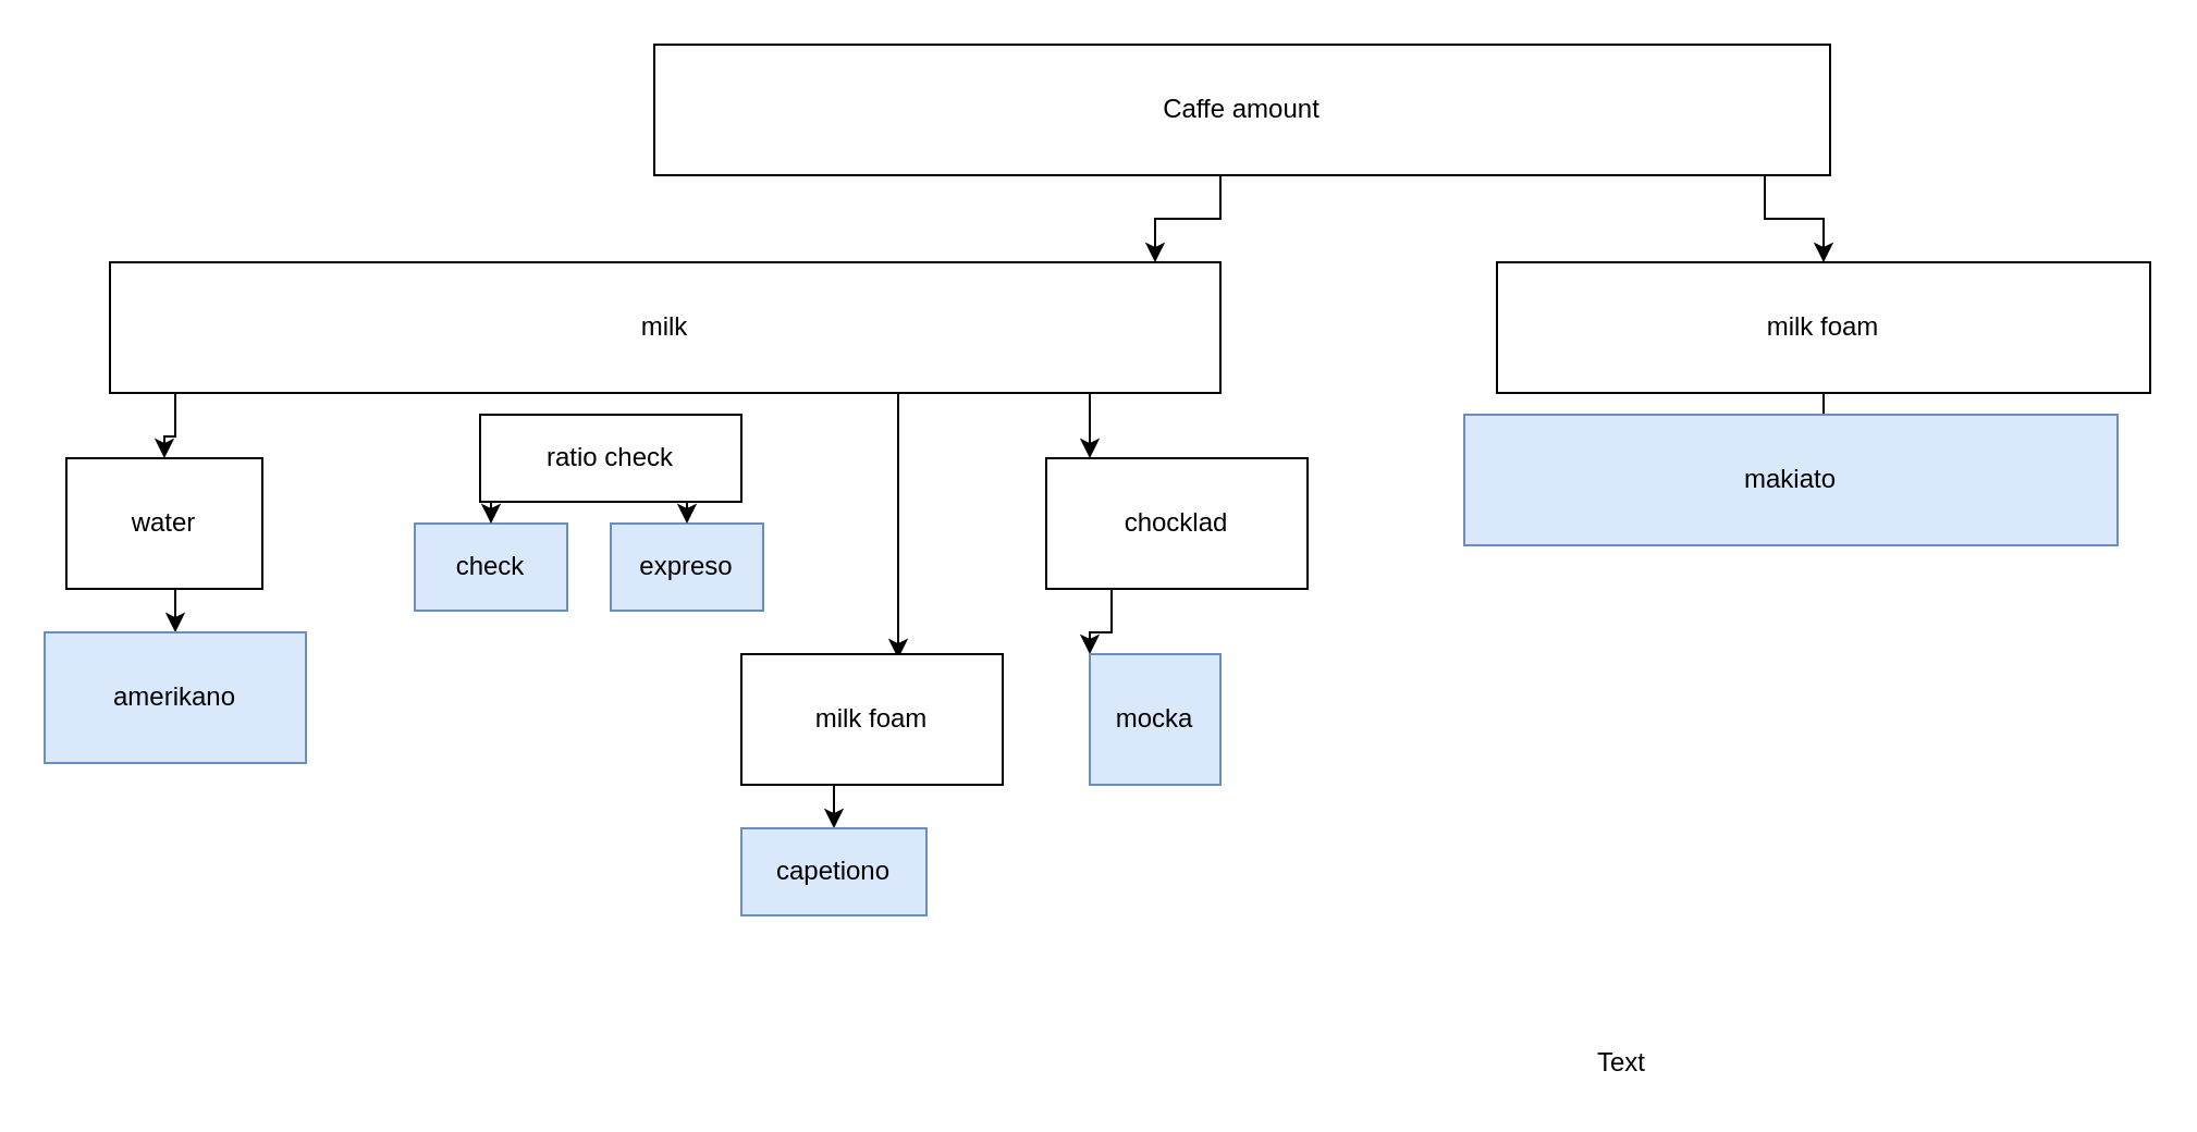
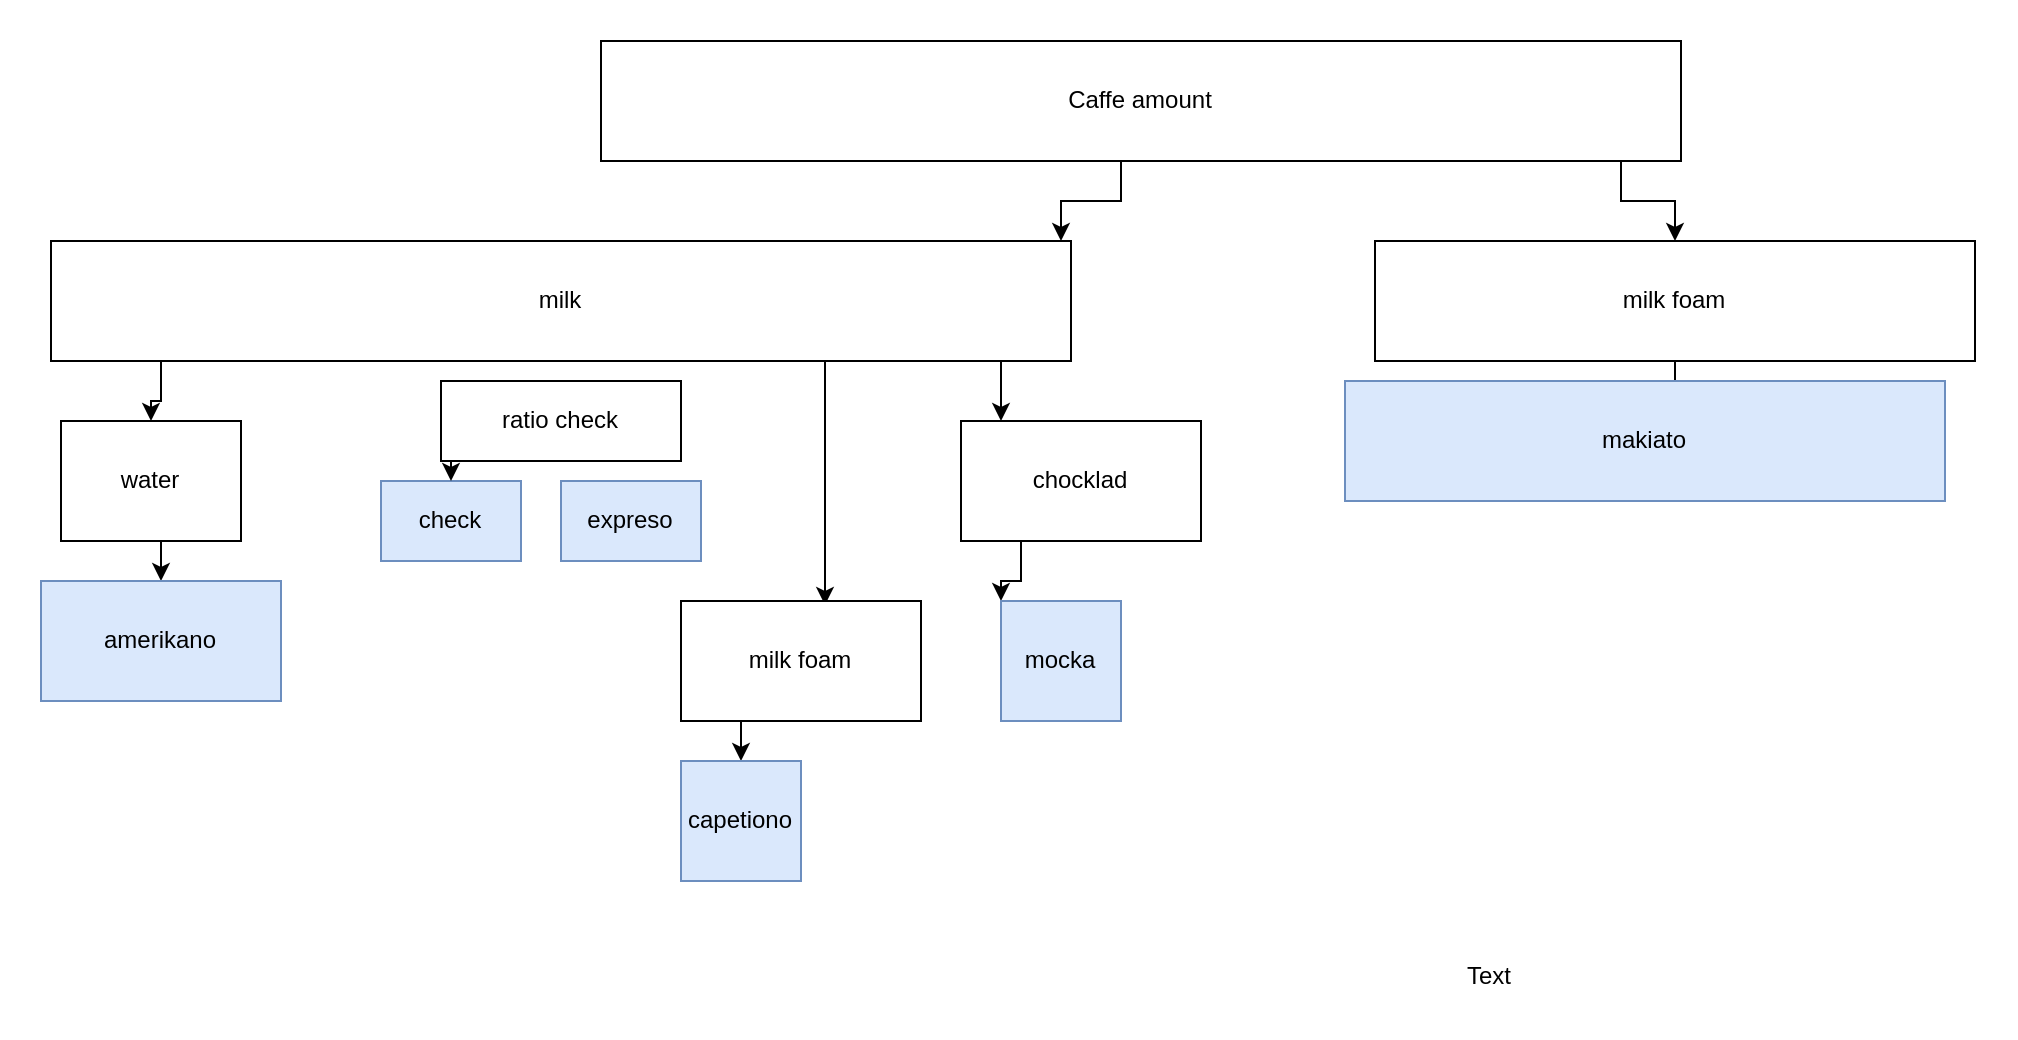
  <mxCell id="0" />
  <mxCell id="1" parent="0" />
  <mxCell id="2" value="" style="edgeStyle=orthogonalEdgeStyle;rounded=0;orthogonalLoop=1;jettySize=auto;html=1;" edge="1" parent="1" source="4" target="11"><mxGeometry relative="1" as="geometry"><Array as="points"><mxPoint x="560" y="100" /><mxPoint x="530" y="100" /></Array></mxGeometry></mxCell>
  <mxCell id="3" value="" style="edgeStyle=orthogonalEdgeStyle;rounded=0;orthogonalLoop=1;jettySize=auto;html=1;" edge="1" parent="1" source="4" target="6"><mxGeometry relative="1" as="geometry"><Array as="points"><mxPoint x="810" y="100" /><mxPoint x="837" y="100" /></Array></mxGeometry></mxCell>
  <mxCell id="4" value="Caffe amount" style="rounded=0;whiteSpace=wrap;html=1;" vertex="1" parent="1"><mxGeometry x="300" y="20" width="540" height="60" as="geometry" /></mxCell>
  <mxCell id="5" value="" style="edgeStyle=orthogonalEdgeStyle;rounded=0;orthogonalLoop=1;jettySize=auto;html=1;" edge="1" parent="1" source="6" target="7"><mxGeometry relative="1" as="geometry" /></mxCell>
  <mxCell id="6" value="milk foam" style="rounded=0;whiteSpace=wrap;html=1;" vertex="1" parent="1"><mxGeometry x="687" y="120" width="300" height="60" as="geometry" /></mxCell>
  <mxCell id="7" value="makiato" style="rounded=0;whiteSpace=wrap;html=1;fillColor=#dae8fc;strokeColor=#6c8ebf;" vertex="1" parent="1"><mxGeometry x="672" y="190" width="300" height="60" as="geometry" /></mxCell>
  <mxCell id="8" value="" style="edgeStyle=orthogonalEdgeStyle;rounded=0;orthogonalLoop=1;jettySize=auto;html=1;" edge="1" parent="1" source="11" target="13"><mxGeometry relative="1" as="geometry"><Array as="points"><mxPoint x="500" y="190" /><mxPoint x="500" y="190" /></Array></mxGeometry></mxCell>
  <mxCell id="9" style="edgeStyle=orthogonalEdgeStyle;rounded=0;orthogonalLoop=1;jettySize=auto;html=1;exitX=0.5;exitY=1;exitDx=0;exitDy=0;entryX=0.6;entryY=0.033;entryDx=0;entryDy=0;entryPerimeter=0;" edge="1" parent="1" source="11" target="16"><mxGeometry relative="1" as="geometry"><Array as="points"><mxPoint x="412" y="180" /></Array></mxGeometry></mxCell>
  <mxCell id="10" style="edgeStyle=orthogonalEdgeStyle;rounded=0;orthogonalLoop=1;jettySize=auto;html=1;exitX=0.25;exitY=1;exitDx=0;exitDy=0;" edge="1" parent="1" source="11" target="18"><mxGeometry relative="1" as="geometry"><Array as="points"><mxPoint x="80" y="180" /><mxPoint x="80" y="200" /><mxPoint x="75" y="200" /></Array></mxGeometry></mxCell>
- <mxCell id="11" value="milk" style="rounded=0;whiteSpace=wrap;html=1;" vertex="1" parent="1"><mxGeometry x="50" y="120" width="510" height="60" as="geometry" /></mxCell>
+ <mxCell id="11" value="milk" style="rounded=0;whiteSpace=wrap;html=1;" vertex="1" parent="1"><mxGeometry x="25" y="120" width="510" height="60" as="geometry" /></mxCell>
  <mxCell id="12" value="" style="edgeStyle=orthogonalEdgeStyle;rounded=0;orthogonalLoop=1;jettySize=auto;html=1;" edge="1" parent="1" source="13" target="14"><mxGeometry relative="1" as="geometry"><Array as="points"><mxPoint x="510" y="290" /><mxPoint x="500" y="290" /></Array></mxGeometry></mxCell>
  <mxCell id="13" value="chocklad" style="rounded=0;whiteSpace=wrap;html=1;" vertex="1" parent="1"><mxGeometry x="480" y="210" width="120" height="60" as="geometry" /></mxCell>
  <mxCell id="14" value="mocka" style="rounded=0;whiteSpace=wrap;html=1;fillColor=#dae8fc;strokeColor=#6c8ebf;" vertex="1" parent="1"><mxGeometry x="500" y="300" width="60" height="60" as="geometry" /></mxCell>
  <mxCell id="15" style="edgeStyle=orthogonalEdgeStyle;rounded=0;orthogonalLoop=1;jettySize=auto;html=1;exitX=0.25;exitY=1;exitDx=0;exitDy=0;entryX=0.5;entryY=0;entryDx=0;entryDy=0;" edge="1" parent="1" source="16" target="20"><mxGeometry relative="1" as="geometry" /></mxCell>
  <mxCell id="16" value="milk foam" style="rounded=0;whiteSpace=wrap;html=1;" vertex="1" parent="1"><mxGeometry x="340" y="300" width="120" height="60" as="geometry" /></mxCell>
  <mxCell id="17" style="edgeStyle=orthogonalEdgeStyle;rounded=0;orthogonalLoop=1;jettySize=auto;html=1;exitX=0.5;exitY=1;exitDx=0;exitDy=0;entryX=0.5;entryY=0;entryDx=0;entryDy=0;" edge="1" parent="1" source="18" target="21"><mxGeometry relative="1" as="geometry" /></mxCell>
  <mxCell id="18" value="water" style="rounded=0;whiteSpace=wrap;html=1;" vertex="1" parent="1"><mxGeometry x="30" y="210" width="90" height="60" as="geometry" /></mxCell>
  <mxCell id="19" value="expreso" style="rounded=0;whiteSpace=wrap;html=1;fillColor=#dae8fc;strokeColor=#6c8ebf;" vertex="1" parent="1"><mxGeometry x="280" y="240" width="70" height="40" as="geometry" /></mxCell>
- <mxCell id="20" value="capetiono" style="rounded=0;whiteSpace=wrap;html=1;fillColor=#dae8fc;strokeColor=#6c8ebf;" vertex="1" parent="1"><mxGeometry x="340" y="380" width="85" height="40" as="geometry" /></mxCell>
+ <mxCell id="20" value="capetiono" style="rounded=0;whiteSpace=wrap;html=1;fillColor=#dae8fc;strokeColor=#6c8ebf;" vertex="1" parent="1"><mxGeometry x="340" y="380" width="60" height="60" as="geometry" /></mxCell>
  <mxCell id="21" value="amerikano" style="rounded=0;whiteSpace=wrap;html=1;fillColor=#dae8fc;strokeColor=#6c8ebf;" vertex="1" parent="1"><mxGeometry x="20" y="290" width="120" height="60" as="geometry" /></mxCell>
  <mxCell id="22" value="check" style="rounded=0;whiteSpace=wrap;html=1;fillColor=#dae8fc;strokeColor=#6c8ebf;" vertex="1" parent="1"><mxGeometry x="190" y="240" width="70" height="40" as="geometry" /></mxCell>
  <mxCell id="23" style="edgeStyle=orthogonalEdgeStyle;rounded=0;orthogonalLoop=1;jettySize=auto;html=1;exitX=0.25;exitY=1;exitDx=0;exitDy=0;entryX=0.5;entryY=0;entryDx=0;entryDy=0;" edge="1" parent="1" source="25" target="22"><mxGeometry relative="1" as="geometry" /></mxCell>
- <mxCell id="24" style="edgeStyle=orthogonalEdgeStyle;rounded=0;orthogonalLoop=1;jettySize=auto;html=1;exitX=0.75;exitY=1;exitDx=0;exitDy=0;entryX=0.5;entryY=0;entryDx=0;entryDy=0;" edge="1" parent="1" source="25" target="19"><mxGeometry relative="1" as="geometry" /></mxCell>
  <mxCell id="25" value="ratio check" style="rounded=0;whiteSpace=wrap;html=1;" vertex="1" parent="1"><mxGeometry x="220" y="190" width="120" height="40" as="geometry" /></mxCell>
  <mxCell id="26" value="Text" style="text;html=1;align=center;verticalAlign=middle;resizable=0;points=[];autosize=1;" vertex="1" parent="1"><mxGeometry x="724" y="478" width="40" height="20" as="geometry" /></mxCell>
